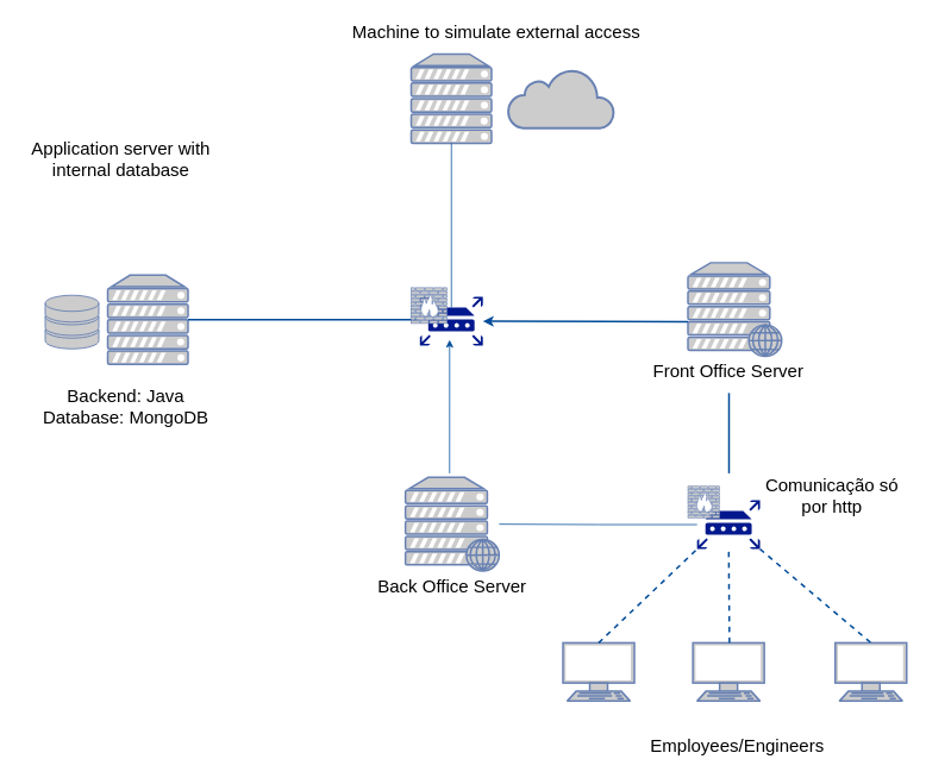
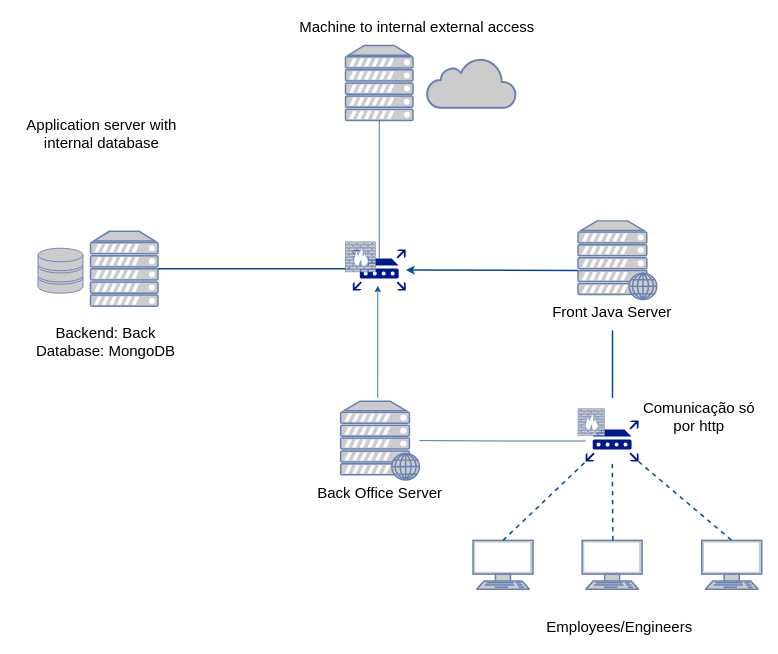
  <mxCell id="0" />
  <mxCell id="1" parent="0" />
  <mxCell id="2" style="edgeStyle=orthogonalEdgeStyle;rounded=0;orthogonalLoop=1;jettySize=auto;html=1;strokeColor=#004C99;endArrow=none;endFill=0;" edge="1" parent="1" source="3" target="27"><mxGeometry relative="1" as="geometry" /></mxCell>
  <mxCell id="3" value="" style="sketch=0;aspect=fixed;pointerEvents=1;shadow=0;dashed=0;html=1;strokeColor=none;labelPosition=center;verticalLabelPosition=bottom;verticalAlign=top;align=center;fillColor=#00188D;shape=mxgraph.mscae.enterprise.router;fontSize=20;" parent="1" vertex="1"><mxGeometry x="780.25" y="560" width="70.5" height="54.99" as="geometry" /></mxCell>
  <mxCell id="4" value="" style="fontColor=#0066CC;verticalAlign=top;verticalLabelPosition=bottom;labelPosition=center;align=center;html=1;outlineConnect=0;fillColor=#CCCCCC;strokeColor=#6881B3;gradientColor=none;gradientDirection=north;strokeWidth=2;shape=mxgraph.networks.web_server;" parent="1" vertex="1"><mxGeometry x="770" y="294" width="105" height="105" as="geometry" /></mxCell>
  <mxCell id="5" value="" style="fontColor=#0066CC;verticalAlign=top;verticalLabelPosition=bottom;labelPosition=center;align=center;html=1;outlineConnect=0;fillColor=#CCCCCC;strokeColor=#6881B3;gradientColor=none;gradientDirection=north;strokeWidth=2;shape=mxgraph.networks.server;" parent="1" vertex="1"><mxGeometry x="120" y="307.99" width="90" height="100" as="geometry" /></mxCell>
  <mxCell id="6" value="" style="fontColor=#0066CC;verticalAlign=top;verticalLabelPosition=bottom;labelPosition=center;align=center;html=1;outlineConnect=0;fillColor=#CCCCCC;strokeColor=#6881B3;gradientColor=none;gradientDirection=north;strokeWidth=2;shape=mxgraph.networks.storage;" parent="1" vertex="1"><mxGeometry x="50" y="330.49" width="60" height="60" as="geometry" /></mxCell>
  <mxCell id="7" value="" style="endArrow=none;html=1;rounded=0;entryX=-0.021;entryY=0.467;entryDx=0;entryDy=0;strokeWidth=2;strokeColor=#004C99;entryPerimeter=0;startArrow=none;startFill=0;" parent="1" target="20" edge="1" source="5"><mxGeometry width="50" height="50" relative="1" as="geometry"><mxPoint x="230" y="370" as="sourcePoint" /><mxPoint x="480" y="357" as="targetPoint" /></mxGeometry></mxCell>
- <mxCell id="8" value="&lt;font style=&quot;font-size: 20px;&quot;&gt;Front Office Server&lt;/font&gt;" style="text;html=1;strokeColor=none;fillColor=none;align=center;verticalAlign=middle;whiteSpace=wrap;rounded=0;" parent="1" vertex="1"><mxGeometry x="729.25" y="399" width="172.5" height="30" as="geometry" /></mxCell>
+ <mxCell id="8" value="&lt;font style=&quot;font-size: 20px;&quot;&gt;Front Java Server&lt;/font&gt;" style="text;html=1;strokeColor=none;fillColor=none;align=center;verticalAlign=middle;whiteSpace=wrap;rounded=0;" parent="1" vertex="1"><mxGeometry x="729.25" y="399" width="172.5" height="30" as="geometry" /></mxCell>
  <mxCell id="9" value="Application server with internal database" style="text;html=1;strokeColor=none;fillColor=none;align=center;verticalAlign=middle;whiteSpace=wrap;rounded=0;fontSize=20;" parent="1" vertex="1"><mxGeometry x="20" y="161.99" width="230" height="30" as="geometry" /></mxCell>
  <mxCell id="10" value="" style="fontColor=#0066CC;verticalAlign=top;verticalLabelPosition=bottom;labelPosition=center;align=center;html=1;outlineConnect=0;fillColor=#CCCCCC;strokeColor=#6881B3;gradientColor=none;gradientDirection=north;strokeWidth=2;shape=mxgraph.networks.terminal;fontSize=20;" parent="1" vertex="1"><mxGeometry x="630" y="720" width="80" height="65" as="geometry" /></mxCell>
  <mxCell id="11" value="" style="fontColor=#0066CC;verticalAlign=top;verticalLabelPosition=bottom;labelPosition=center;align=center;html=1;outlineConnect=0;fillColor=#CCCCCC;strokeColor=#6881B3;gradientColor=none;gradientDirection=north;strokeWidth=2;shape=mxgraph.networks.terminal;fontSize=20;" parent="1" vertex="1"><mxGeometry x="775.5" y="720" width="80" height="65" as="geometry" /></mxCell>
  <mxCell id="12" value="" style="fontColor=#0066CC;verticalAlign=top;verticalLabelPosition=bottom;labelPosition=center;align=center;html=1;outlineConnect=0;fillColor=#CCCCCC;strokeColor=#6881B3;gradientColor=none;gradientDirection=north;strokeWidth=2;shape=mxgraph.networks.terminal;fontSize=20;" parent="1" vertex="1"><mxGeometry x="935" y="720" width="80" height="65" as="geometry" /></mxCell>
  <mxCell id="13" value="" style="endArrow=none;dashed=1;html=1;rounded=0;fontSize=20;entryX=0;entryY=1;entryDx=0;entryDy=0;exitX=0.5;exitY=0;exitDx=0;exitDy=0;exitPerimeter=0;strokeWidth=2;strokeColor=#004C99;entryPerimeter=0;" parent="1" source="10" target="3" edge="1"><mxGeometry width="50" height="50" relative="1" as="geometry"><mxPoint x="790" y="650" as="sourcePoint" /><mxPoint x="790" y="650" as="targetPoint" /></mxGeometry></mxCell>
  <mxCell id="14" value="" style="endArrow=none;dashed=1;html=1;rounded=0;fontSize=20;exitX=0.5;exitY=0;exitDx=0;exitDy=0;exitPerimeter=0;entryX=0.503;entryY=0.995;entryDx=0;entryDy=0;strokeWidth=2;strokeColor=#004C99;entryPerimeter=0;" parent="1" target="3" edge="1"><mxGeometry width="50" height="50" relative="1" as="geometry"><mxPoint x="816.5" y="720" as="sourcePoint" /><mxPoint x="815" y="650" as="targetPoint" /></mxGeometry></mxCell>
  <mxCell id="15" value="" style="endArrow=none;dashed=1;html=1;rounded=0;fontSize=20;exitX=1;exitY=1;exitDx=0;exitDy=0;entryX=0.5;entryY=0;entryDx=0;entryDy=0;entryPerimeter=0;strokeWidth=2;strokeColor=#004C99;exitPerimeter=0;" parent="1" source="3" target="12" edge="1"><mxGeometry width="50" height="50" relative="1" as="geometry"><mxPoint x="840" y="650" as="sourcePoint" /><mxPoint x="840" y="600" as="targetPoint" /></mxGeometry></mxCell>
  <mxCell id="16" value="Employees/Engineers" style="text;html=1;strokeColor=none;fillColor=none;align=center;verticalAlign=middle;whiteSpace=wrap;rounded=0;fontSize=20;" parent="1" vertex="1"><mxGeometry x="773.25" y="820" width="104.5" height="30" as="geometry" /></mxCell>
  <mxCell id="17" value="" style="fontColor=#0066CC;verticalAlign=top;verticalLabelPosition=bottom;labelPosition=center;align=center;html=1;outlineConnect=0;fillColor=#CCCCCC;strokeColor=#6881B3;gradientColor=none;gradientDirection=north;strokeWidth=2;shape=mxgraph.networks.firewall;fontSize=20;" parent="1" vertex="1"><mxGeometry x="770" y="544.5" width="35.5" height="35.5" as="geometry" /></mxCell>
  <mxCell id="18" value="" style="endArrow=none;html=1;rounded=0;fontSize=20;strokeWidth=2;strokeColor=#004C99;" parent="1" edge="1"><mxGeometry width="50" height="50" relative="1" as="geometry"><mxPoint x="816" y="530" as="sourcePoint" /><mxPoint x="816" y="440" as="targetPoint" /></mxGeometry></mxCell>
  <mxCell id="19" value="&lt;div&gt;Comunicação só &lt;br&gt;&lt;/div&gt;&lt;div&gt;por http&lt;/div&gt;" style="text;html=1;align=center;verticalAlign=middle;resizable=0;points=[];autosize=1;strokeColor=none;fillColor=none;fontSize=20;" parent="1" vertex="1"><mxGeometry x="850.75" y="530" width="160" height="50" as="geometry" /></mxCell>
  <mxCell id="20" value="" style="sketch=0;aspect=fixed;pointerEvents=1;shadow=0;dashed=0;html=1;strokeColor=none;labelPosition=center;verticalLabelPosition=bottom;verticalAlign=top;align=center;fillColor=#00188D;shape=mxgraph.mscae.enterprise.router;fontSize=20;" parent="1" vertex="1"><mxGeometry x="469.75" y="332" width="70.5" height="54.99" as="geometry" /></mxCell>
  <mxCell id="21" value="" style="endArrow=classic;html=1;rounded=0;strokeWidth=2;strokeColor=#004C99;endFill=1;" parent="1" target="20" edge="1"><mxGeometry width="50" height="50" relative="1" as="geometry"><mxPoint x="770" y="360" as="sourcePoint" /><mxPoint x="650" y="355" as="targetPoint" /></mxGeometry></mxCell>
- <mxCell id="22" value="&lt;div&gt;Backend: Java&lt;/div&gt;&lt;div&gt;Database: MongoDB&lt;br&gt;&lt;/div&gt;" style="text;html=1;align=center;verticalAlign=middle;resizable=0;points=[];autosize=1;strokeColor=none;fillColor=none;fontSize=20;" parent="1" vertex="1"><mxGeometry x="40" y="428.99" width="200" height="50" as="geometry" /></mxCell>
+ <mxCell id="22" value="&lt;div&gt;Backend: Back&lt;/div&gt;&lt;div&gt;Database: MongoDB&lt;br&gt;&lt;/div&gt;" style="text;html=1;align=center;verticalAlign=middle;resizable=0;points=[];autosize=1;strokeColor=none;fillColor=none;fontSize=20;" parent="1" vertex="1"><mxGeometry x="40" y="428.99" width="200" height="50" as="geometry" /></mxCell>
  <mxCell id="23" value="" style="fontColor=#0066CC;verticalAlign=top;verticalLabelPosition=bottom;labelPosition=center;align=center;html=1;outlineConnect=0;fillColor=#CCCCCC;strokeColor=#6881B3;gradientColor=none;gradientDirection=north;strokeWidth=2;shape=mxgraph.networks.server;fontSize=20;" parent="1" vertex="1"><mxGeometry x="460" y="60" width="90" height="100" as="geometry" /></mxCell>
- <mxCell id="24" value="Machine to simulate external access" style="text;html=1;align=center;verticalAlign=middle;resizable=0;points=[];autosize=1;strokeColor=none;fillColor=none;fontSize=20;" parent="1" vertex="1"><mxGeometry x="385" y="20" width="340" height="30" as="geometry" /></mxCell>
+ <mxCell id="24" value="Machine to internal external access" style="text;html=1;align=center;verticalAlign=middle;resizable=0;points=[];autosize=1;strokeColor=none;fillColor=none;fontSize=20;" parent="1" vertex="1"><mxGeometry x="385" y="20" width="340" height="30" as="geometry" /></mxCell>
  <mxCell id="25" value="" style="html=1;outlineConnect=0;fillColor=#CCCCCC;strokeColor=#6881B3;gradientColor=none;gradientDirection=north;strokeWidth=2;shape=mxgraph.networks.cloud;fontColor=#ffffff;fontSize=20;" parent="1" vertex="1"><mxGeometry x="568.5" y="76.94" width="119" height="66.11" as="geometry" /></mxCell>
  <mxCell id="26" value="" style="endArrow=classic;html=1;rounded=0;entryX=0.004;entryY=0.791;entryDx=0;entryDy=0;entryPerimeter=0;strokeColor=#004C99;startArrow=none;startFill=0;endFill=1;" edge="1" parent="1"><mxGeometry width="50" height="50" relative="1" as="geometry"><mxPoint x="503" y="530" as="sourcePoint" /><mxPoint x="503.032" y="380.497" as="targetPoint" /></mxGeometry></mxCell>
  <mxCell id="27" value="" style="fontColor=#0066CC;verticalAlign=top;verticalLabelPosition=bottom;labelPosition=center;align=center;html=1;outlineConnect=0;fillColor=#CCCCCC;strokeColor=#6881B3;gradientColor=none;gradientDirection=north;strokeWidth=2;shape=mxgraph.networks.web_server;" vertex="1" parent="1"><mxGeometry x="453.5" y="534.5" width="105" height="105" as="geometry" /></mxCell>
  <mxCell id="28" value="&lt;font style=&quot;font-size: 20px;&quot;&gt;Back Office Server&lt;/font&gt;" style="text;html=1;strokeColor=none;fillColor=none;align=center;verticalAlign=middle;whiteSpace=wrap;rounded=0;" vertex="1" parent="1"><mxGeometry x="421" y="640.5" width="170" height="30" as="geometry" /></mxCell>
  <mxCell id="29" value="" style="fontColor=#0066CC;verticalAlign=top;verticalLabelPosition=bottom;labelPosition=center;align=center;html=1;outlineConnect=0;fillColor=#CCCCCC;strokeColor=#6881B3;gradientColor=none;gradientDirection=north;strokeWidth=2;shape=mxgraph.networks.firewall;fontSize=20;" vertex="1" parent="1"><mxGeometry x="460" y="322" width="40" height="40" as="geometry" /></mxCell>
  <mxCell id="30" value="" style="endArrow=none;html=1;rounded=0;strokeColor=#004C99;exitX=0.5;exitY=0.22;exitDx=0;exitDy=0;exitPerimeter=0;" edge="1" parent="1" source="20" target="23"><mxGeometry width="50" height="50" relative="1" as="geometry"><mxPoint x="510" y="200" as="sourcePoint" /><mxPoint x="560" y="150" as="targetPoint" /></mxGeometry></mxCell>
